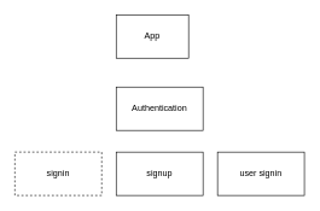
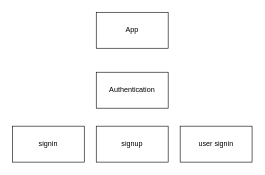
  <mxCell id="0" />
  <mxCell id="1" parent="0" />
  <mxCell id="2" value="Authentication" style="rounded=0;whiteSpace=wrap;html=1;" vertex="1" parent="1"><mxGeometry x="160" y="120" width="120" height="60" as="geometry" /></mxCell>
- <mxCell id="3" value="App" style="rounded=0;whiteSpace=wrap;html=1;" vertex="1" parent="1"><mxGeometry x="160" y="20" width="100" height="60" as="geometry" /></mxCell>
- <mxCell id="4" value="signin" style="rounded=0;whiteSpace=wrap;html=1;dashed=1;" vertex="1" parent="1"><mxGeometry x="20" y="210" width="120" height="60" as="geometry" /></mxCell>
+ <mxCell id="3" value="App" style="rounded=0;whiteSpace=wrap;html=1;" vertex="1" parent="1"><mxGeometry x="160" y="20" width="120" height="60" as="geometry" /></mxCell>
+ <mxCell id="4" value="signin" style="rounded=0;whiteSpace=wrap;html=1;" vertex="1" parent="1"><mxGeometry x="20" y="210" width="120" height="60" as="geometry" /></mxCell>
  <mxCell id="5" value="signup" style="rounded=0;whiteSpace=wrap;html=1;" vertex="1" parent="1"><mxGeometry x="160" y="210" width="120" height="60" as="geometry" /></mxCell>
  <mxCell id="6" value="user signin" style="rounded=0;whiteSpace=wrap;html=1;" vertex="1" parent="1"><mxGeometry x="300" y="210" width="120" height="60" as="geometry" /></mxCell>
